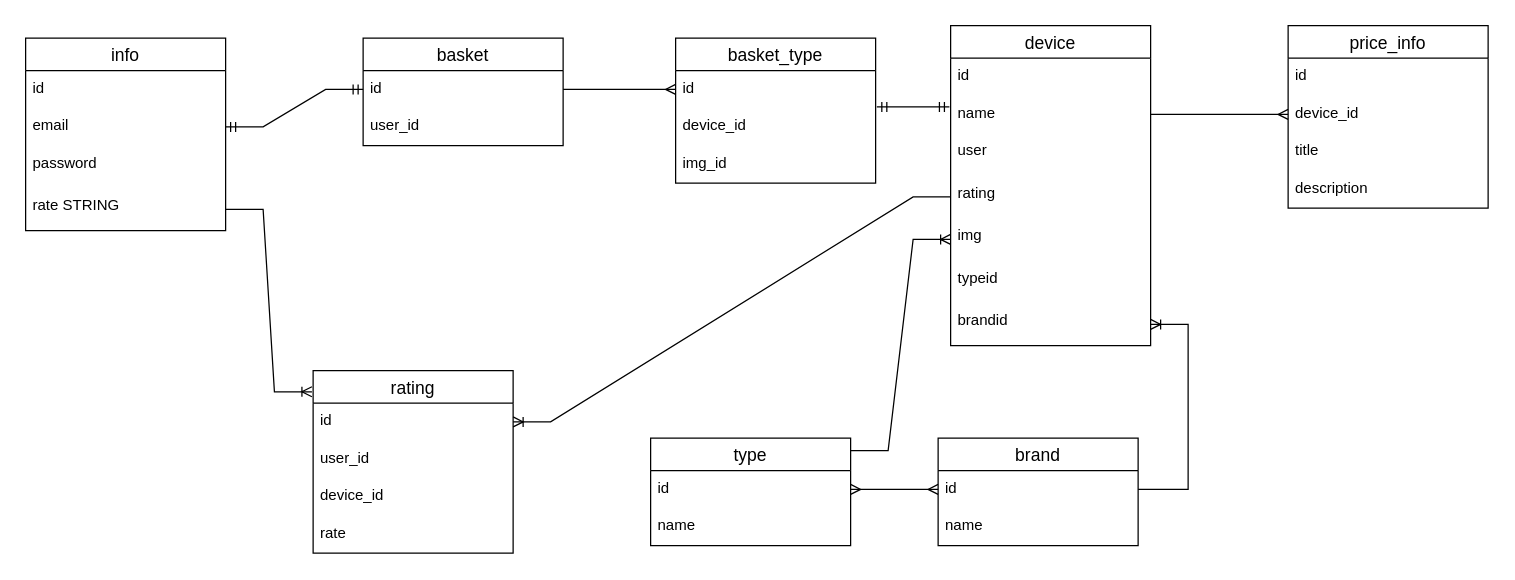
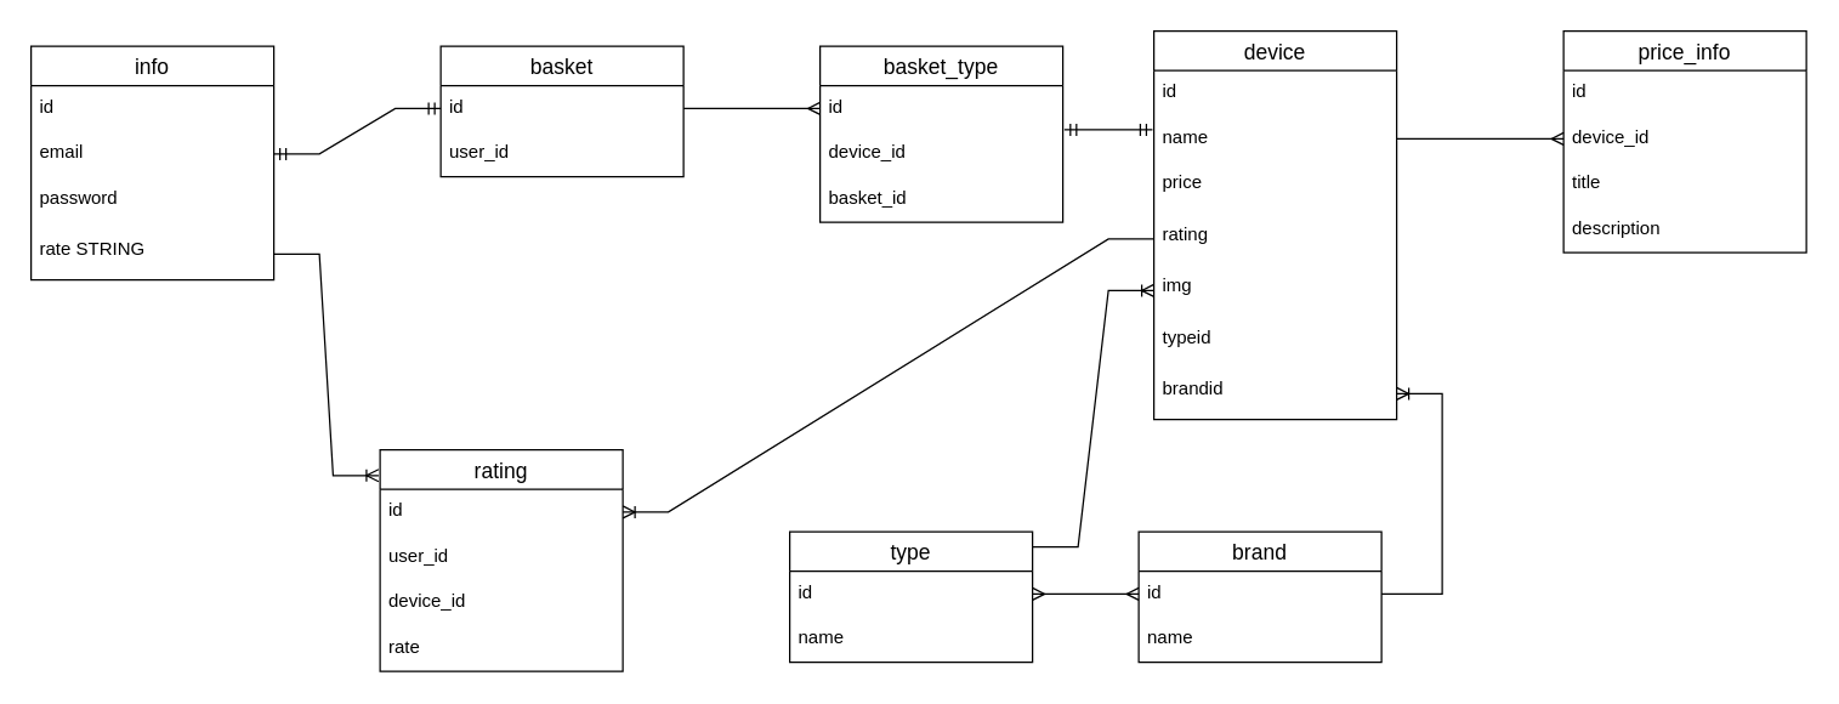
  <mxCell id="0" />
  <mxCell id="1" parent="0" />
  <mxCell id="2" value="info" style="swimlane;fontStyle=0;childLayout=stackLayout;horizontal=1;startSize=26;horizontalStack=0;resizeParent=1;resizeParentMax=0;resizeLast=0;collapsible=1;marginBottom=0;align=center;fontSize=14;" vertex="1" parent="1"><mxGeometry x="20" y="30" width="160" height="154" as="geometry" /></mxCell>
  <mxCell id="3" value="id" style="text;strokeColor=none;fillColor=none;spacingLeft=4;spacingRight=4;overflow=hidden;rotatable=0;points=[[0,0.5],[1,0.5]];portConstraint=eastwest;fontSize=12;" vertex="1" parent="2"><mxGeometry y="26" width="160" height="30" as="geometry" /></mxCell>
  <mxCell id="4" value="email" style="text;strokeColor=none;fillColor=none;spacingLeft=4;spacingRight=4;overflow=hidden;rotatable=0;points=[[0,0.5],[1,0.5]];portConstraint=eastwest;fontSize=12;" vertex="1" parent="2"><mxGeometry y="56" width="160" height="30" as="geometry" /></mxCell>
  <mxCell id="5" value="password" style="text;strokeColor=none;fillColor=none;spacingLeft=4;spacingRight=4;overflow=hidden;rotatable=0;points=[[0,0.5],[1,0.5]];portConstraint=eastwest;fontSize=12;" vertex="1" parent="2"><mxGeometry y="86" width="160" height="34" as="geometry" /></mxCell>
  <mxCell id="6" value="rate STRING" style="text;strokeColor=none;fillColor=none;spacingLeft=4;spacingRight=4;overflow=hidden;rotatable=0;points=[[0,0.5],[1,0.5]];portConstraint=eastwest;fontSize=12;" vertex="1" parent="2"><mxGeometry y="120" width="160" height="34" as="geometry" /></mxCell>
  <mxCell id="7" value="basket" style="swimlane;fontStyle=0;childLayout=stackLayout;horizontal=1;startSize=26;horizontalStack=0;resizeParent=1;resizeParentMax=0;resizeLast=0;collapsible=1;marginBottom=0;align=center;fontSize=14;" vertex="1" parent="1"><mxGeometry x="290" y="30" width="160" height="86" as="geometry" /></mxCell>
  <mxCell id="8" value="id" style="text;strokeColor=none;fillColor=none;spacingLeft=4;spacingRight=4;overflow=hidden;rotatable=0;points=[[0,0.5],[1,0.5]];portConstraint=eastwest;fontSize=12;" vertex="1" parent="7"><mxGeometry y="26" width="160" height="30" as="geometry" /></mxCell>
  <mxCell id="9" value="user_id" style="text;strokeColor=none;fillColor=none;spacingLeft=4;spacingRight=4;overflow=hidden;rotatable=0;points=[[0,0.5],[1,0.5]];portConstraint=eastwest;fontSize=12;" vertex="1" parent="7"><mxGeometry y="56" width="160" height="30" as="geometry" /></mxCell>
  <mxCell id="10" value="" style="edgeStyle=entityRelationEdgeStyle;fontSize=12;html=1;endArrow=ERmandOne;startArrow=ERmandOne;rounded=0;exitX=1;exitY=0.5;exitDx=0;exitDy=0;" edge="1" parent="1" source="4" target="8"><mxGeometry width="100" height="100" relative="1" as="geometry"><mxPoint x="170" y="130" as="sourcePoint" /><mxPoint x="270" y="30" as="targetPoint" /></mxGeometry></mxCell>
  <mxCell id="11" value="device" style="swimlane;fontStyle=0;childLayout=stackLayout;horizontal=1;startSize=26;horizontalStack=0;resizeParent=1;resizeParentMax=0;resizeLast=0;collapsible=1;marginBottom=0;align=center;fontSize=14;" vertex="1" parent="1"><mxGeometry x="760" y="20" width="160" height="256" as="geometry" /></mxCell>
  <mxCell id="12" value="id" style="text;strokeColor=none;fillColor=none;spacingLeft=4;spacingRight=4;overflow=hidden;rotatable=0;points=[[0,0.5],[1,0.5]];portConstraint=eastwest;fontSize=12;" vertex="1" parent="11"><mxGeometry y="26" width="160" height="30" as="geometry" /></mxCell>
  <mxCell id="13" value="name" style="text;strokeColor=none;fillColor=none;spacingLeft=4;spacingRight=4;overflow=hidden;rotatable=0;points=[[0,0.5],[1,0.5]];portConstraint=eastwest;fontSize=12;" vertex="1" parent="11"><mxGeometry y="56" width="160" height="30" as="geometry" /></mxCell>
- <mxCell id="14" value="user" style="text;strokeColor=none;fillColor=none;spacingLeft=4;spacingRight=4;overflow=hidden;rotatable=0;points=[[0,0.5],[1,0.5]];portConstraint=eastwest;fontSize=12;" vertex="1" parent="11"><mxGeometry y="86" width="160" height="34" as="geometry" /></mxCell>
+ <mxCell id="14" value="price" style="text;strokeColor=none;fillColor=none;spacingLeft=4;spacingRight=4;overflow=hidden;rotatable=0;points=[[0,0.5],[1,0.5]];portConstraint=eastwest;fontSize=12;" vertex="1" parent="11"><mxGeometry y="86" width="160" height="34" as="geometry" /></mxCell>
  <mxCell id="15" value="rating" style="text;strokeColor=none;fillColor=none;spacingLeft=4;spacingRight=4;overflow=hidden;rotatable=0;points=[[0,0.5],[1,0.5]];portConstraint=eastwest;fontSize=12;" vertex="1" parent="11"><mxGeometry y="120" width="160" height="34" as="geometry" /></mxCell>
  <mxCell id="16" value="img" style="text;strokeColor=none;fillColor=none;spacingLeft=4;spacingRight=4;overflow=hidden;rotatable=0;points=[[0,0.5],[1,0.5]];portConstraint=eastwest;fontSize=12;" vertex="1" parent="11"><mxGeometry y="154" width="160" height="34" as="geometry" /></mxCell>
  <mxCell id="17" value="typeid" style="text;strokeColor=none;fillColor=none;spacingLeft=4;spacingRight=4;overflow=hidden;rotatable=0;points=[[0,0.5],[1,0.5]];portConstraint=eastwest;fontSize=12;" vertex="1" parent="11"><mxGeometry y="188" width="160" height="34" as="geometry" /></mxCell>
  <mxCell id="18" value="brandid" style="text;strokeColor=none;fillColor=none;spacingLeft=4;spacingRight=4;overflow=hidden;rotatable=0;points=[[0,0.5],[1,0.5]];portConstraint=eastwest;fontSize=12;" vertex="1" parent="11"><mxGeometry y="222" width="160" height="34" as="geometry" /></mxCell>
  <mxCell id="19" value="type" style="swimlane;fontStyle=0;childLayout=stackLayout;horizontal=1;startSize=26;horizontalStack=0;resizeParent=1;resizeParentMax=0;resizeLast=0;collapsible=1;marginBottom=0;align=center;fontSize=14;" vertex="1" parent="1"><mxGeometry x="520" y="350" width="160" height="86" as="geometry" /></mxCell>
  <mxCell id="20" value="id" style="text;strokeColor=none;fillColor=none;spacingLeft=4;spacingRight=4;overflow=hidden;rotatable=0;points=[[0,0.5],[1,0.5]];portConstraint=eastwest;fontSize=12;" vertex="1" parent="19"><mxGeometry y="26" width="160" height="30" as="geometry" /></mxCell>
  <mxCell id="21" value="name" style="text;strokeColor=none;fillColor=none;spacingLeft=4;spacingRight=4;overflow=hidden;rotatable=0;points=[[0,0.5],[1,0.5]];portConstraint=eastwest;fontSize=12;" vertex="1" parent="19"><mxGeometry y="56" width="160" height="30" as="geometry" /></mxCell>
  <mxCell id="22" value="brand" style="swimlane;fontStyle=0;childLayout=stackLayout;horizontal=1;startSize=26;horizontalStack=0;resizeParent=1;resizeParentMax=0;resizeLast=0;collapsible=1;marginBottom=0;align=center;fontSize=14;" vertex="1" parent="1"><mxGeometry x="750" y="350" width="160" height="86" as="geometry" /></mxCell>
  <mxCell id="23" value="id" style="text;strokeColor=none;fillColor=none;spacingLeft=4;spacingRight=4;overflow=hidden;rotatable=0;points=[[0,0.5],[1,0.5]];portConstraint=eastwest;fontSize=12;" vertex="1" parent="22"><mxGeometry y="26" width="160" height="30" as="geometry" /></mxCell>
  <mxCell id="24" value="name" style="text;strokeColor=none;fillColor=none;spacingLeft=4;spacingRight=4;overflow=hidden;rotatable=0;points=[[0,0.5],[1,0.5]];portConstraint=eastwest;fontSize=12;" vertex="1" parent="22"><mxGeometry y="56" width="160" height="30" as="geometry" /></mxCell>
  <mxCell id="25" value="" style="edgeStyle=entityRelationEdgeStyle;fontSize=12;html=1;endArrow=ERoneToMany;rounded=0;entryX=0;entryY=0.5;entryDx=0;entryDy=0;" edge="1" parent="1" target="16"><mxGeometry width="100" height="100" relative="1" as="geometry"><mxPoint x="680" y="360" as="sourcePoint" /><mxPoint x="600" y="210" as="targetPoint" /></mxGeometry></mxCell>
  <mxCell id="26" value="" style="edgeStyle=entityRelationEdgeStyle;fontSize=12;html=1;endArrow=ERoneToMany;rounded=0;exitX=1;exitY=0.5;exitDx=0;exitDy=0;" edge="1" parent="1" source="23" target="18"><mxGeometry width="100" height="100" relative="1" as="geometry"><mxPoint x="860" y="410" as="sourcePoint" /><mxPoint x="960" y="310" as="targetPoint" /></mxGeometry></mxCell>
  <mxCell id="27" value="" style="edgeStyle=entityRelationEdgeStyle;fontSize=12;html=1;endArrow=ERmany;startArrow=ERmany;rounded=0;exitX=1;exitY=0.5;exitDx=0;exitDy=0;entryX=0;entryY=0.5;entryDx=0;entryDy=0;" edge="1" parent="1" source="20" target="23"><mxGeometry x="-1" y="-256" width="100" height="100" relative="1" as="geometry"><mxPoint x="560" y="360" as="sourcePoint" /><mxPoint x="660" y="362.5" as="targetPoint" /><mxPoint x="-130" y="-36" as="offset" /></mxGeometry></mxCell>
  <mxCell id="28" value="price_info" style="swimlane;fontStyle=0;childLayout=stackLayout;horizontal=1;startSize=26;horizontalStack=0;resizeParent=1;resizeParentMax=0;resizeLast=0;collapsible=1;marginBottom=0;align=center;fontSize=14;" vertex="1" parent="1"><mxGeometry x="1030" y="20" width="160" height="146" as="geometry" /></mxCell>
  <mxCell id="29" value="id" style="text;strokeColor=none;fillColor=none;spacingLeft=4;spacingRight=4;overflow=hidden;rotatable=0;points=[[0,0.5],[1,0.5]];portConstraint=eastwest;fontSize=12;" vertex="1" parent="28"><mxGeometry y="26" width="160" height="30" as="geometry" /></mxCell>
  <mxCell id="30" value="device_id" style="text;strokeColor=none;fillColor=none;spacingLeft=4;spacingRight=4;overflow=hidden;rotatable=0;points=[[0,0.5],[1,0.5]];portConstraint=eastwest;fontSize=12;" vertex="1" parent="28"><mxGeometry y="56" width="160" height="30" as="geometry" /></mxCell>
  <mxCell id="31" value="title" style="text;strokeColor=none;fillColor=none;spacingLeft=4;spacingRight=4;overflow=hidden;rotatable=0;points=[[0,0.5],[1,0.5]];portConstraint=eastwest;fontSize=12;" vertex="1" parent="28"><mxGeometry y="86" width="160" height="30" as="geometry" /></mxCell>
  <mxCell id="32" value="description" style="text;strokeColor=none;fillColor=none;spacingLeft=4;spacingRight=4;overflow=hidden;rotatable=0;points=[[0,0.5],[1,0.5]];portConstraint=eastwest;fontSize=12;" vertex="1" parent="28"><mxGeometry y="116" width="160" height="30" as="geometry" /></mxCell>
  <mxCell id="33" value="" style="edgeStyle=entityRelationEdgeStyle;fontSize=12;html=1;endArrow=ERmany;rounded=0;entryX=0;entryY=0.5;entryDx=0;entryDy=0;" edge="1" parent="1" source="13" target="30"><mxGeometry width="100" height="100" relative="1" as="geometry"><mxPoint x="920" y="191" as="sourcePoint" /><mxPoint x="1061.421" y="91" as="targetPoint" /></mxGeometry></mxCell>
  <mxCell id="34" value="basket_type" style="swimlane;fontStyle=0;childLayout=stackLayout;horizontal=1;startSize=26;horizontalStack=0;resizeParent=1;resizeParentMax=0;resizeLast=0;collapsible=1;marginBottom=0;align=center;fontSize=14;" vertex="1" parent="1"><mxGeometry x="540" y="30" width="160" height="116" as="geometry" /></mxCell>
  <mxCell id="35" value="id" style="text;strokeColor=none;fillColor=none;spacingLeft=4;spacingRight=4;overflow=hidden;rotatable=0;points=[[0,0.5],[1,0.5]];portConstraint=eastwest;fontSize=12;" vertex="1" parent="34"><mxGeometry y="26" width="160" height="30" as="geometry" /></mxCell>
  <mxCell id="36" value="device_id" style="text;strokeColor=none;fillColor=none;spacingLeft=4;spacingRight=4;overflow=hidden;rotatable=0;points=[[0,0.5],[1,0.5]];portConstraint=eastwest;fontSize=12;" vertex="1" parent="34"><mxGeometry y="56" width="160" height="30" as="geometry" /></mxCell>
- <mxCell id="37" value="img_id" style="text;strokeColor=none;fillColor=none;spacingLeft=4;spacingRight=4;overflow=hidden;rotatable=0;points=[[0,0.5],[1,0.5]];portConstraint=eastwest;fontSize=12;" vertex="1" parent="34"><mxGeometry y="86" width="160" height="30" as="geometry" /></mxCell>
+ <mxCell id="37" value="basket_id" style="text;strokeColor=none;fillColor=none;spacingLeft=4;spacingRight=4;overflow=hidden;rotatable=0;points=[[0,0.5],[1,0.5]];portConstraint=eastwest;fontSize=12;" vertex="1" parent="34"><mxGeometry y="86" width="160" height="30" as="geometry" /></mxCell>
  <mxCell id="38" value="" style="edgeStyle=entityRelationEdgeStyle;fontSize=12;html=1;endArrow=ERmany;rounded=0;exitX=1;exitY=0.5;exitDx=0;exitDy=0;entryX=0;entryY=0.5;entryDx=0;entryDy=0;" edge="1" parent="1" source="8" target="35"><mxGeometry width="100" height="100" relative="1" as="geometry"><mxPoint x="460" y="170" as="sourcePoint" /><mxPoint x="560" y="70" as="targetPoint" /></mxGeometry></mxCell>
  <mxCell id="39" value="" style="edgeStyle=entityRelationEdgeStyle;fontSize=12;html=1;endArrow=ERmandOne;startArrow=ERmandOne;rounded=0;entryX=-0.006;entryY=0.3;entryDx=0;entryDy=0;entryPerimeter=0;exitX=1.006;exitY=0.967;exitDx=0;exitDy=0;exitPerimeter=0;" edge="1" parent="1" source="35" target="13"><mxGeometry width="100" height="100" relative="1" as="geometry"><mxPoint x="700" y="180" as="sourcePoint" /><mxPoint x="800" y="80" as="targetPoint" /></mxGeometry></mxCell>
  <mxCell id="40" value="rating" style="swimlane;fontStyle=0;childLayout=stackLayout;horizontal=1;startSize=26;horizontalStack=0;resizeParent=1;resizeParentMax=0;resizeLast=0;collapsible=1;marginBottom=0;align=center;fontSize=14;" vertex="1" parent="1"><mxGeometry x="250" y="296" width="160" height="146" as="geometry" /></mxCell>
  <mxCell id="41" value="id" style="text;strokeColor=none;fillColor=none;spacingLeft=4;spacingRight=4;overflow=hidden;rotatable=0;points=[[0,0.5],[1,0.5]];portConstraint=eastwest;fontSize=12;" vertex="1" parent="40"><mxGeometry y="26" width="160" height="30" as="geometry" /></mxCell>
  <mxCell id="42" value="user_id" style="text;strokeColor=none;fillColor=none;spacingLeft=4;spacingRight=4;overflow=hidden;rotatable=0;points=[[0,0.5],[1,0.5]];portConstraint=eastwest;fontSize=12;" vertex="1" parent="40"><mxGeometry y="56" width="160" height="30" as="geometry" /></mxCell>
  <mxCell id="43" value="device_id" style="text;strokeColor=none;fillColor=none;spacingLeft=4;spacingRight=4;overflow=hidden;rotatable=0;points=[[0,0.5],[1,0.5]];portConstraint=eastwest;fontSize=12;" vertex="1" parent="40"><mxGeometry y="86" width="160" height="30" as="geometry" /></mxCell>
  <mxCell id="44" value="rate" style="text;strokeColor=none;fillColor=none;spacingLeft=4;spacingRight=4;overflow=hidden;rotatable=0;points=[[0,0.5],[1,0.5]];portConstraint=eastwest;fontSize=12;" vertex="1" parent="40"><mxGeometry y="116" width="160" height="30" as="geometry" /></mxCell>
  <mxCell id="45" value="" style="edgeStyle=entityRelationEdgeStyle;fontSize=12;html=1;endArrow=ERoneToMany;rounded=0;entryX=-0.006;entryY=0.116;entryDx=0;entryDy=0;entryPerimeter=0;" edge="1" parent="1" source="6" target="40"><mxGeometry width="100" height="100" relative="1" as="geometry"><mxPoint x="120" y="330" as="sourcePoint" /><mxPoint x="220" y="230" as="targetPoint" /></mxGeometry></mxCell>
  <mxCell id="46" value="" style="edgeStyle=entityRelationEdgeStyle;fontSize=12;html=1;endArrow=ERoneToMany;rounded=0;exitX=0;exitY=0.5;exitDx=0;exitDy=0;entryX=1;entryY=0.5;entryDx=0;entryDy=0;" edge="1" parent="1" source="15" target="41"><mxGeometry width="100" height="100" relative="1" as="geometry"><mxPoint x="500" y="310" as="sourcePoint" /><mxPoint x="600" y="210" as="targetPoint" /></mxGeometry></mxCell>
